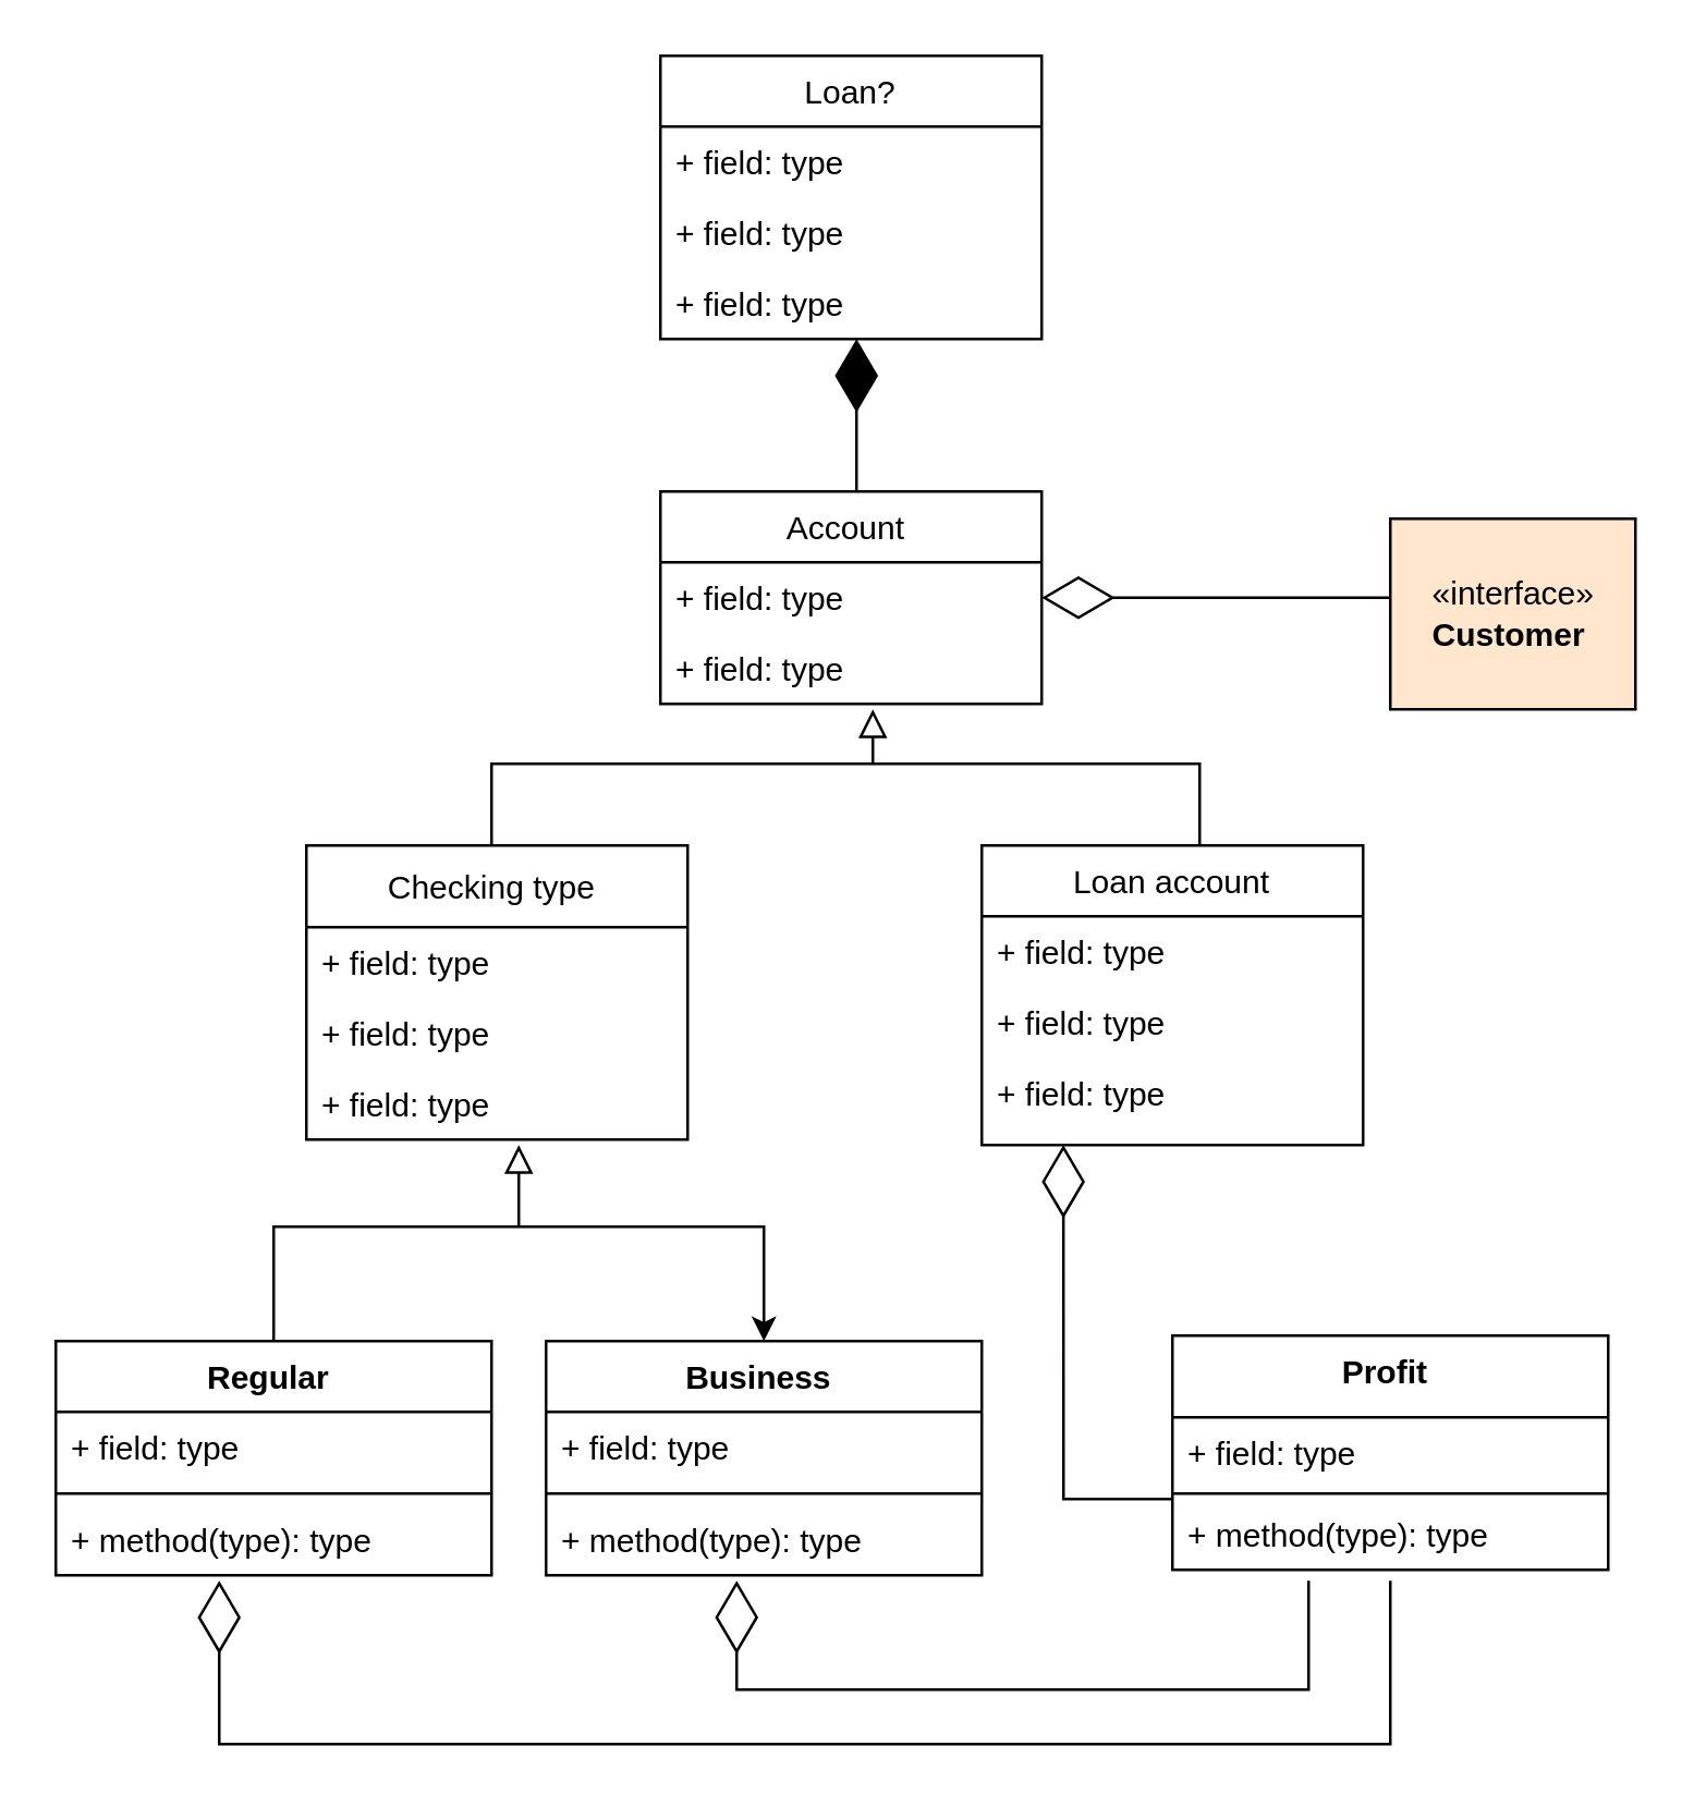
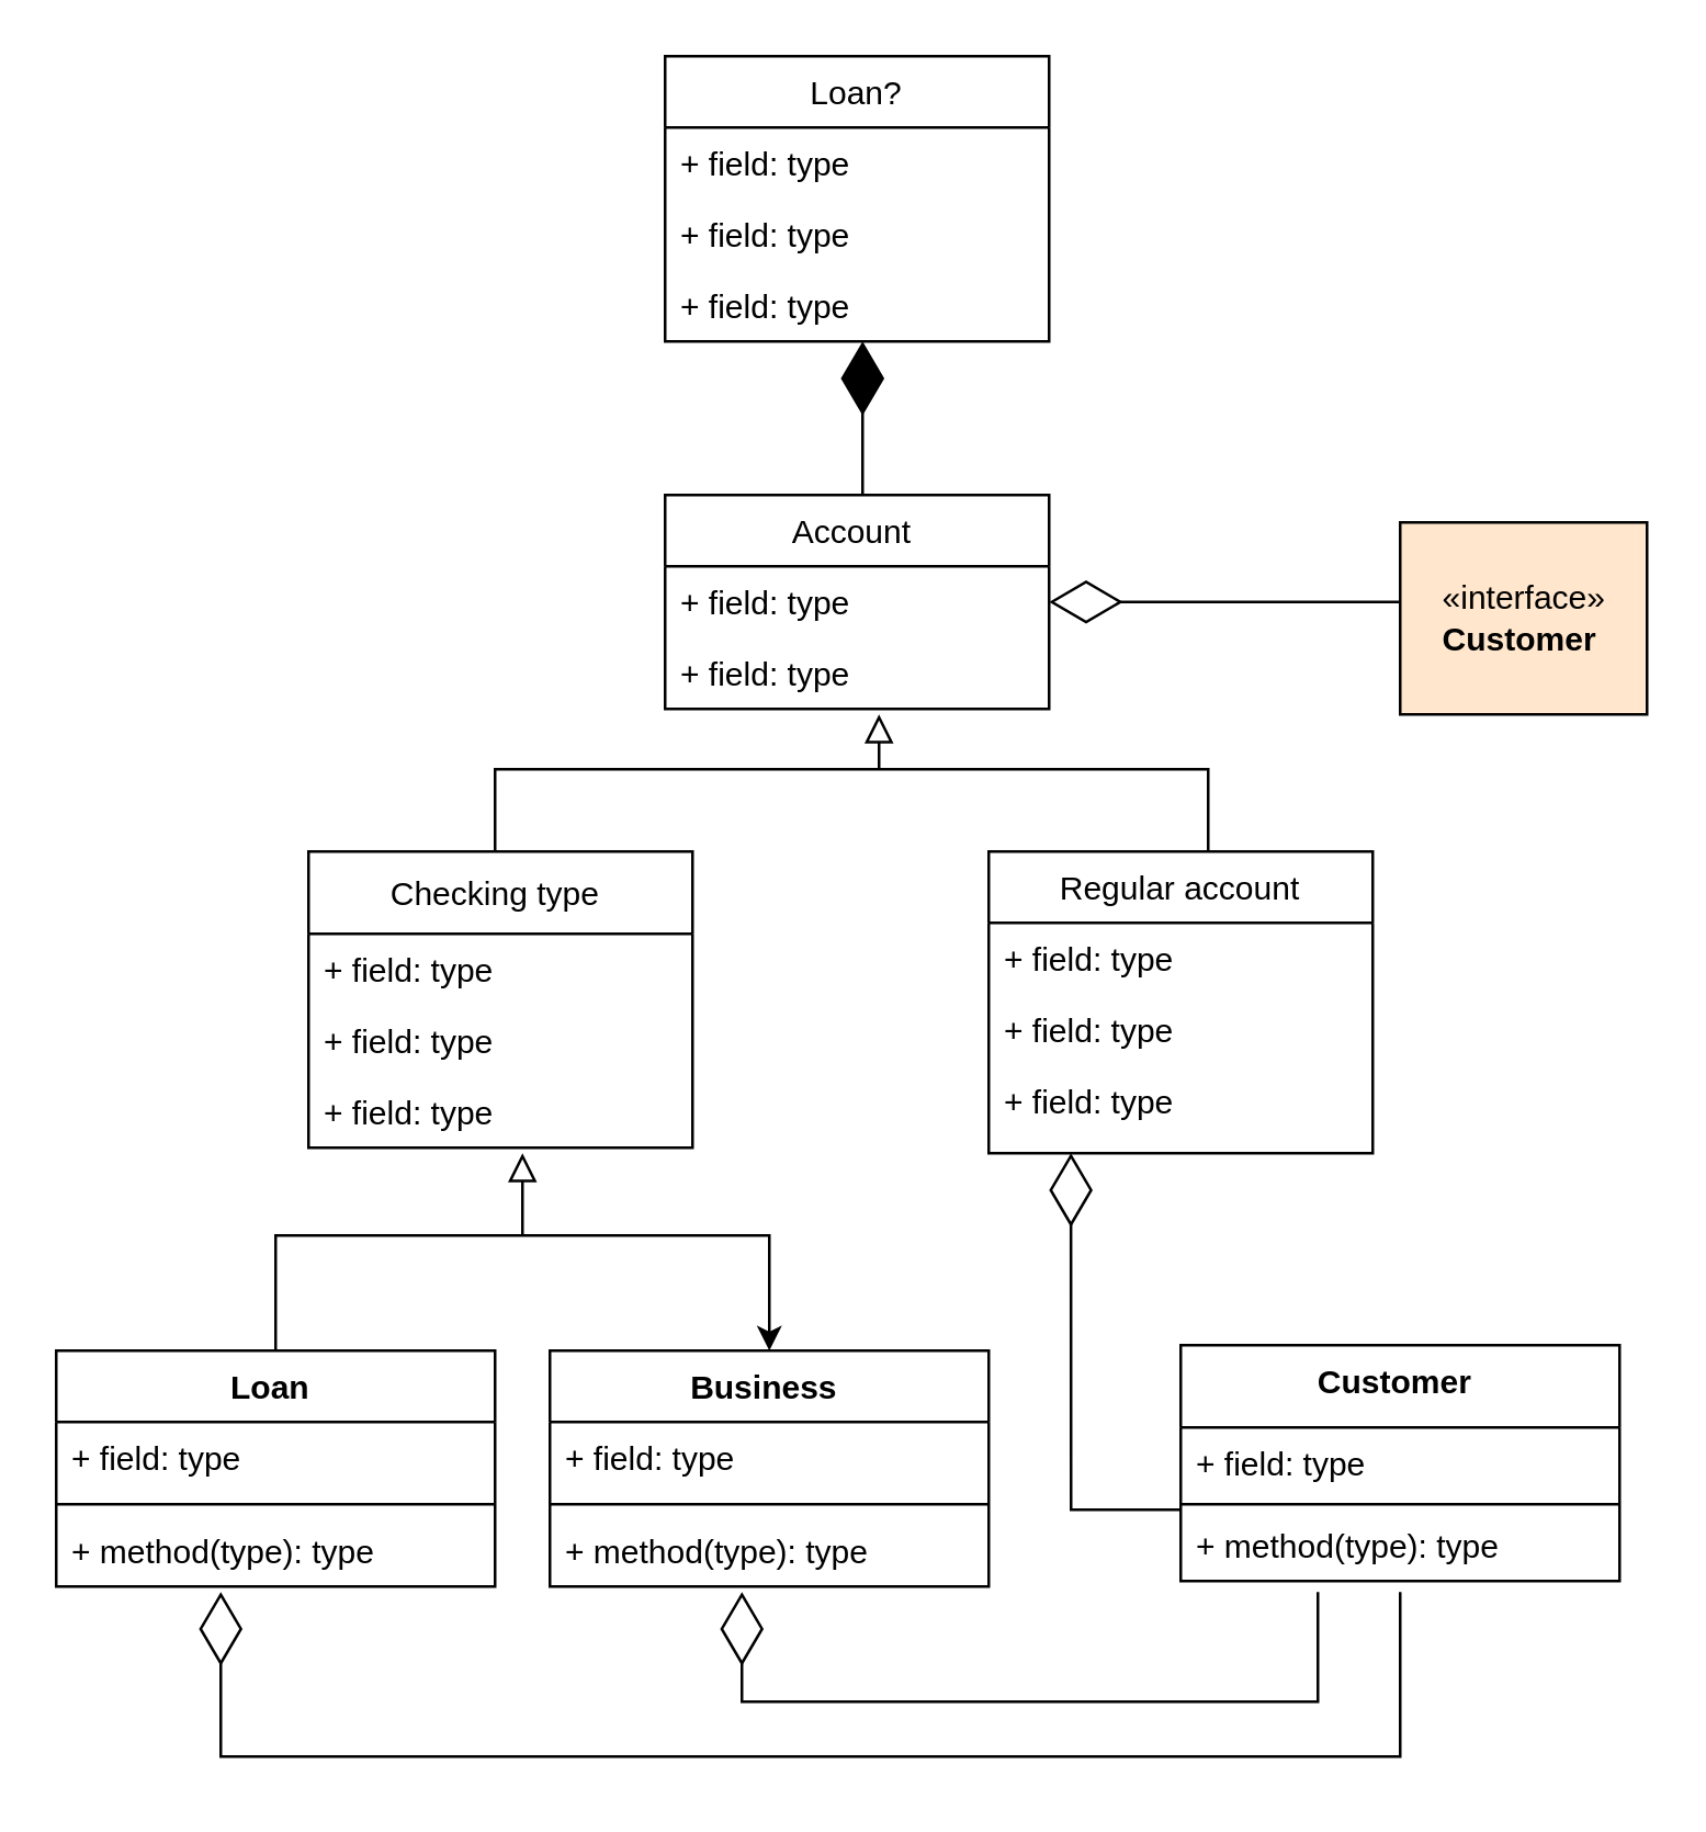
  <mxCell id="0" />
  <mxCell id="1" parent="0" />
  <mxCell id="2" value="" style="endArrow=classic;html=1;rounded=0;exitX=0.5;exitY=0;exitDx=0;exitDy=0;entryX=0.5;entryY=0;entryDx=0;entryDy=0;" edge="1" parent="1" source="15" target="19"><mxGeometry width="50" height="50" relative="1" as="geometry"><mxPoint x="220" y="400" as="sourcePoint" /><mxPoint x="270" y="350" as="targetPoint" /><Array as="points"><mxPoint x="100" y="450" /><mxPoint x="280" y="450" /></Array></mxGeometry></mxCell>
  <mxCell id="3" value="Account " style="swimlane;fontStyle=0;childLayout=stackLayout;horizontal=1;startSize=26;fillColor=none;horizontalStack=0;resizeParent=1;resizeParentMax=0;resizeLast=0;collapsible=1;marginBottom=0;" vertex="1" parent="1"><mxGeometry x="242" y="180" width="140" height="78" as="geometry"><mxRectangle x="290" y="880" width="100" height="80" as="alternateBounds" /></mxGeometry></mxCell>
  <mxCell id="4" value="+ field: type" style="text;strokeColor=none;fillColor=none;align=left;verticalAlign=top;spacingLeft=4;spacingRight=4;overflow=hidden;rotatable=0;points=[[0,0.5],[1,0.5]];portConstraint=eastwest;" vertex="1" parent="3"><mxGeometry y="26" width="140" height="26" as="geometry" /></mxCell>
  <mxCell id="5" value="+ field: type" style="text;strokeColor=none;fillColor=none;align=left;verticalAlign=top;spacingLeft=4;spacingRight=4;overflow=hidden;rotatable=0;points=[[0,0.5],[1,0.5]];portConstraint=eastwest;" vertex="1" parent="3"><mxGeometry y="52" width="140" height="26" as="geometry" /></mxCell>
  <mxCell id="6" value="«interface»&lt;br&gt;&lt;b&gt;Customer&amp;nbsp;&lt;/b&gt;" style="html=1;fillColor=#ffe6cc;" vertex="1" parent="1"><mxGeometry x="510" y="190" width="90" height="70" as="geometry" /></mxCell>
  <mxCell id="7" value="Checking type " style="swimlane;fontStyle=0;childLayout=stackLayout;horizontal=1;startSize=30;fillColor=none;horizontalStack=0;resizeParent=1;resizeParentMax=0;resizeLast=0;collapsible=1;marginBottom=0;" vertex="1" parent="1"><mxGeometry x="112" y="310" width="140" height="108" as="geometry" /></mxCell>
  <mxCell id="8" value="+ field: type" style="text;strokeColor=none;fillColor=none;align=left;verticalAlign=top;spacingLeft=4;spacingRight=4;overflow=hidden;rotatable=0;points=[[0,0.5],[1,0.5]];portConstraint=eastwest;" vertex="1" parent="7"><mxGeometry y="30" width="140" height="26" as="geometry" /></mxCell>
  <mxCell id="9" value="+ field: type" style="text;strokeColor=none;fillColor=none;align=left;verticalAlign=top;spacingLeft=4;spacingRight=4;overflow=hidden;rotatable=0;points=[[0,0.5],[1,0.5]];portConstraint=eastwest;" vertex="1" parent="7"><mxGeometry y="56" width="140" height="26" as="geometry" /></mxCell>
  <mxCell id="10" value="+ field: type" style="text;strokeColor=none;fillColor=none;align=left;verticalAlign=top;spacingLeft=4;spacingRight=4;overflow=hidden;rotatable=0;points=[[0,0.5],[1,0.5]];portConstraint=eastwest;" vertex="1" parent="7"><mxGeometry y="82" width="140" height="26" as="geometry" /></mxCell>
- <mxCell id="11" value="Loan account" style="swimlane;fontStyle=0;childLayout=stackLayout;horizontal=1;startSize=26;fillColor=none;horizontalStack=0;resizeParent=1;resizeParentMax=0;resizeLast=0;collapsible=1;marginBottom=0;" vertex="1" parent="1"><mxGeometry x="360" y="310" width="140" height="110" as="geometry" /></mxCell>
+ <mxCell id="11" value="Regular account" style="swimlane;fontStyle=0;childLayout=stackLayout;horizontal=1;startSize=26;fillColor=none;horizontalStack=0;resizeParent=1;resizeParentMax=0;resizeLast=0;collapsible=1;marginBottom=0;" vertex="1" parent="1"><mxGeometry x="360" y="310" width="140" height="110" as="geometry" /></mxCell>
  <mxCell id="12" value="+ field: type" style="text;strokeColor=none;fillColor=none;align=left;verticalAlign=top;spacingLeft=4;spacingRight=4;overflow=hidden;rotatable=0;points=[[0,0.5],[1,0.5]];portConstraint=eastwest;" vertex="1" parent="11"><mxGeometry y="26" width="140" height="26" as="geometry" /></mxCell>
  <mxCell id="13" value="+ field: type" style="text;strokeColor=none;fillColor=none;align=left;verticalAlign=top;spacingLeft=4;spacingRight=4;overflow=hidden;rotatable=0;points=[[0,0.5],[1,0.5]];portConstraint=eastwest;" vertex="1" parent="11"><mxGeometry y="52" width="140" height="26" as="geometry" /></mxCell>
  <mxCell id="14" value="+ field: type" style="text;strokeColor=none;fillColor=none;align=left;verticalAlign=top;spacingLeft=4;spacingRight=4;overflow=hidden;rotatable=0;points=[[0,0.5],[1,0.5]];portConstraint=eastwest;" vertex="1" parent="11"><mxGeometry y="78" width="140" height="32" as="geometry" /></mxCell>
- <mxCell id="15" value="Regular " style="swimlane;fontStyle=1;align=center;verticalAlign=top;childLayout=stackLayout;horizontal=1;startSize=26;horizontalStack=0;resizeParent=1;resizeParentMax=0;resizeLast=0;collapsible=1;marginBottom=0;" vertex="1" parent="1"><mxGeometry x="20" y="492" width="160" height="86" as="geometry" /></mxCell>
+ <mxCell id="15" value="Loan " style="swimlane;fontStyle=1;align=center;verticalAlign=top;childLayout=stackLayout;horizontal=1;startSize=26;horizontalStack=0;resizeParent=1;resizeParentMax=0;resizeLast=0;collapsible=1;marginBottom=0;" vertex="1" parent="1"><mxGeometry x="20" y="492" width="160" height="86" as="geometry" /></mxCell>
  <mxCell id="16" value="+ field: type" style="text;strokeColor=none;fillColor=none;align=left;verticalAlign=top;spacingLeft=4;spacingRight=4;overflow=hidden;rotatable=0;points=[[0,0.5],[1,0.5]];portConstraint=eastwest;" vertex="1" parent="15"><mxGeometry y="26" width="160" height="26" as="geometry" /></mxCell>
  <mxCell id="17" value="" style="line;strokeWidth=1;fillColor=none;align=left;verticalAlign=middle;spacingTop=-1;spacingLeft=3;spacingRight=3;rotatable=0;labelPosition=right;points=[];portConstraint=eastwest;strokeColor=inherit;" vertex="1" parent="15"><mxGeometry y="52" width="160" height="8" as="geometry" /></mxCell>
  <mxCell id="18" value="+ method(type): type" style="text;strokeColor=none;fillColor=none;align=left;verticalAlign=top;spacingLeft=4;spacingRight=4;overflow=hidden;rotatable=0;points=[[0,0.5],[1,0.5]];portConstraint=eastwest;" vertex="1" parent="15"><mxGeometry y="60" width="160" height="26" as="geometry" /></mxCell>
  <mxCell id="19" value="Business " style="swimlane;fontStyle=1;align=center;verticalAlign=top;childLayout=stackLayout;horizontal=1;startSize=26;horizontalStack=0;resizeParent=1;resizeParentMax=0;resizeLast=0;collapsible=1;marginBottom=0;" vertex="1" parent="1"><mxGeometry x="200" y="492" width="160" height="86" as="geometry" /></mxCell>
  <mxCell id="20" value="+ field: type" style="text;strokeColor=none;fillColor=none;align=left;verticalAlign=top;spacingLeft=4;spacingRight=4;overflow=hidden;rotatable=0;points=[[0,0.5],[1,0.5]];portConstraint=eastwest;" vertex="1" parent="19"><mxGeometry y="26" width="160" height="26" as="geometry" /></mxCell>
  <mxCell id="21" value="" style="line;strokeWidth=1;fillColor=none;align=left;verticalAlign=middle;spacingTop=-1;spacingLeft=3;spacingRight=3;rotatable=0;labelPosition=right;points=[];portConstraint=eastwest;strokeColor=inherit;" vertex="1" parent="19"><mxGeometry y="52" width="160" height="8" as="geometry" /></mxCell>
  <mxCell id="22" value="+ method(type): type" style="text;strokeColor=none;fillColor=none;align=left;verticalAlign=top;spacingLeft=4;spacingRight=4;overflow=hidden;rotatable=0;points=[[0,0.5],[1,0.5]];portConstraint=eastwest;" vertex="1" parent="19"><mxGeometry y="60" width="160" height="26" as="geometry" /></mxCell>
- <mxCell id="23" value="Profit " style="swimlane;fontStyle=1;align=center;verticalAlign=top;childLayout=stackLayout;horizontal=1;startSize=30;horizontalStack=0;resizeParent=1;resizeParentMax=0;resizeLast=0;collapsible=1;marginBottom=0;" vertex="1" parent="1"><mxGeometry x="430" y="490" width="160" height="86" as="geometry" /></mxCell>
+ <mxCell id="23" value="Customer " style="swimlane;fontStyle=1;align=center;verticalAlign=top;childLayout=stackLayout;horizontal=1;startSize=30;horizontalStack=0;resizeParent=1;resizeParentMax=0;resizeLast=0;collapsible=1;marginBottom=0;" vertex="1" parent="1"><mxGeometry x="430" y="490" width="160" height="86" as="geometry" /></mxCell>
  <mxCell id="24" value="+ field: type" style="text;strokeColor=none;fillColor=none;align=left;verticalAlign=top;spacingLeft=4;spacingRight=4;overflow=hidden;rotatable=0;points=[[0,0.5],[1,0.5]];portConstraint=eastwest;" vertex="1" parent="23"><mxGeometry y="30" width="160" height="26" as="geometry" /></mxCell>
  <mxCell id="25" value="" style="line;strokeWidth=1;fillColor=none;align=left;verticalAlign=middle;spacingTop=-1;spacingLeft=3;spacingRight=3;rotatable=0;labelPosition=right;points=[];portConstraint=eastwest;strokeColor=inherit;" vertex="1" parent="23"><mxGeometry y="56" width="160" height="4" as="geometry" /></mxCell>
  <mxCell id="26" value="+ method(type): type" style="text;strokeColor=none;fillColor=none;align=left;verticalAlign=top;spacingLeft=4;spacingRight=4;overflow=hidden;rotatable=0;points=[[0,0.5],[1,0.5]];portConstraint=eastwest;" vertex="1" parent="23"><mxGeometry y="60" width="160" height="26" as="geometry" /></mxCell>
  <mxCell id="27" value="Loan?" style="swimlane;fontStyle=0;childLayout=stackLayout;horizontal=1;startSize=26;fillColor=none;horizontalStack=0;resizeParent=1;resizeParentMax=0;resizeLast=0;collapsible=1;marginBottom=0;" vertex="1" parent="1"><mxGeometry x="242" y="20" width="140" height="104" as="geometry" /></mxCell>
  <mxCell id="28" value="+ field: type" style="text;strokeColor=none;fillColor=none;align=left;verticalAlign=top;spacingLeft=4;spacingRight=4;overflow=hidden;rotatable=0;points=[[0,0.5],[1,0.5]];portConstraint=eastwest;" vertex="1" parent="27"><mxGeometry y="26" width="140" height="26" as="geometry" /></mxCell>
  <mxCell id="29" value="+ field: type" style="text;strokeColor=none;fillColor=none;align=left;verticalAlign=top;spacingLeft=4;spacingRight=4;overflow=hidden;rotatable=0;points=[[0,0.5],[1,0.5]];portConstraint=eastwest;" vertex="1" parent="27"><mxGeometry y="52" width="140" height="26" as="geometry" /></mxCell>
  <mxCell id="30" value="+ field: type" style="text;strokeColor=none;fillColor=none;align=left;verticalAlign=top;spacingLeft=4;spacingRight=4;overflow=hidden;rotatable=0;points=[[0,0.5],[1,0.5]];portConstraint=eastwest;" vertex="1" parent="27"><mxGeometry y="78" width="140" height="26" as="geometry" /></mxCell>
  <mxCell id="31" value="" style="endArrow=diamondThin;endFill=0;endSize=24;html=1;rounded=0;" edge="1" parent="1"><mxGeometry width="160" relative="1" as="geometry"><mxPoint x="510" y="580" as="sourcePoint" /><mxPoint x="80" y="580" as="targetPoint" /><Array as="points"><mxPoint x="510" y="640" /><mxPoint x="80" y="640" /></Array></mxGeometry></mxCell>
  <mxCell id="32" value="" style="endArrow=diamondThin;endFill=0;endSize=24;html=1;rounded=0;entryX=1;entryY=0.5;entryDx=0;entryDy=0;" edge="1" parent="1" target="4"><mxGeometry width="160" relative="1" as="geometry"><mxPoint x="510" y="219" as="sourcePoint" /><mxPoint x="500" y="245" as="targetPoint" /><Array as="points" /></mxGeometry></mxCell>
  <mxCell id="33" value="" style="endArrow=diamondThin;endFill=1;endSize=24;html=1;rounded=0;" edge="1" parent="1"><mxGeometry width="160" relative="1" as="geometry"><mxPoint x="314" y="180" as="sourcePoint" /><mxPoint x="314" y="124" as="targetPoint" /></mxGeometry></mxCell>
  <mxCell id="34" value="" style="endArrow=none;html=1;rounded=0;" edge="1" parent="1"><mxGeometry width="50" height="50" relative="1" as="geometry"><mxPoint x="180" y="310" as="sourcePoint" /><mxPoint x="440" y="310" as="targetPoint" /><Array as="points"><mxPoint x="180" y="280" /><mxPoint x="440" y="280" /></Array></mxGeometry></mxCell>
  <mxCell id="35" value="" style="endArrow=block;html=1;rounded=0;align=center;verticalAlign=bottom;endFill=0;labelBackgroundColor=none;endSize=8;" edge="1" parent="1"><mxGeometry x="-1" y="-10" relative="1" as="geometry"><mxPoint x="190" y="450" as="sourcePoint" /><mxPoint x="190" y="420" as="targetPoint" /><mxPoint x="-10" y="10" as="offset" /></mxGeometry></mxCell>
  <mxCell id="36" value="" style="endArrow=block;html=1;rounded=0;align=center;verticalAlign=bottom;endFill=0;labelBackgroundColor=none;endSize=8;" edge="1" parent="1"><mxGeometry x="-1" y="-22" relative="1" as="geometry"><mxPoint x="320" y="280" as="sourcePoint" /><mxPoint x="320" y="260" as="targetPoint" /><mxPoint x="-2" y="10" as="offset" /></mxGeometry></mxCell>
  <mxCell id="37" value="" style="endArrow=diamondThin;endFill=0;endSize=24;html=1;rounded=0;" edge="1" parent="1"><mxGeometry width="160" relative="1" as="geometry"><mxPoint x="480" y="580" as="sourcePoint" /><mxPoint x="270" y="580" as="targetPoint" /><Array as="points"><mxPoint x="480" y="620" /><mxPoint x="270" y="620" /></Array></mxGeometry></mxCell>
  <mxCell id="38" value="" style="endArrow=diamondThin;endFill=0;endSize=24;html=1;rounded=0;exitX=0;exitY=1;exitDx=0;exitDy=0;exitPerimeter=0;entryX=0.214;entryY=1;entryDx=0;entryDy=0;entryPerimeter=0;" edge="1" parent="1" source="25" target="14"><mxGeometry width="160" relative="1" as="geometry"><mxPoint x="390" y="600" as="sourcePoint" /><mxPoint x="390" y="430" as="targetPoint" /><Array as="points"><mxPoint x="390" y="550" /></Array></mxGeometry></mxCell>
